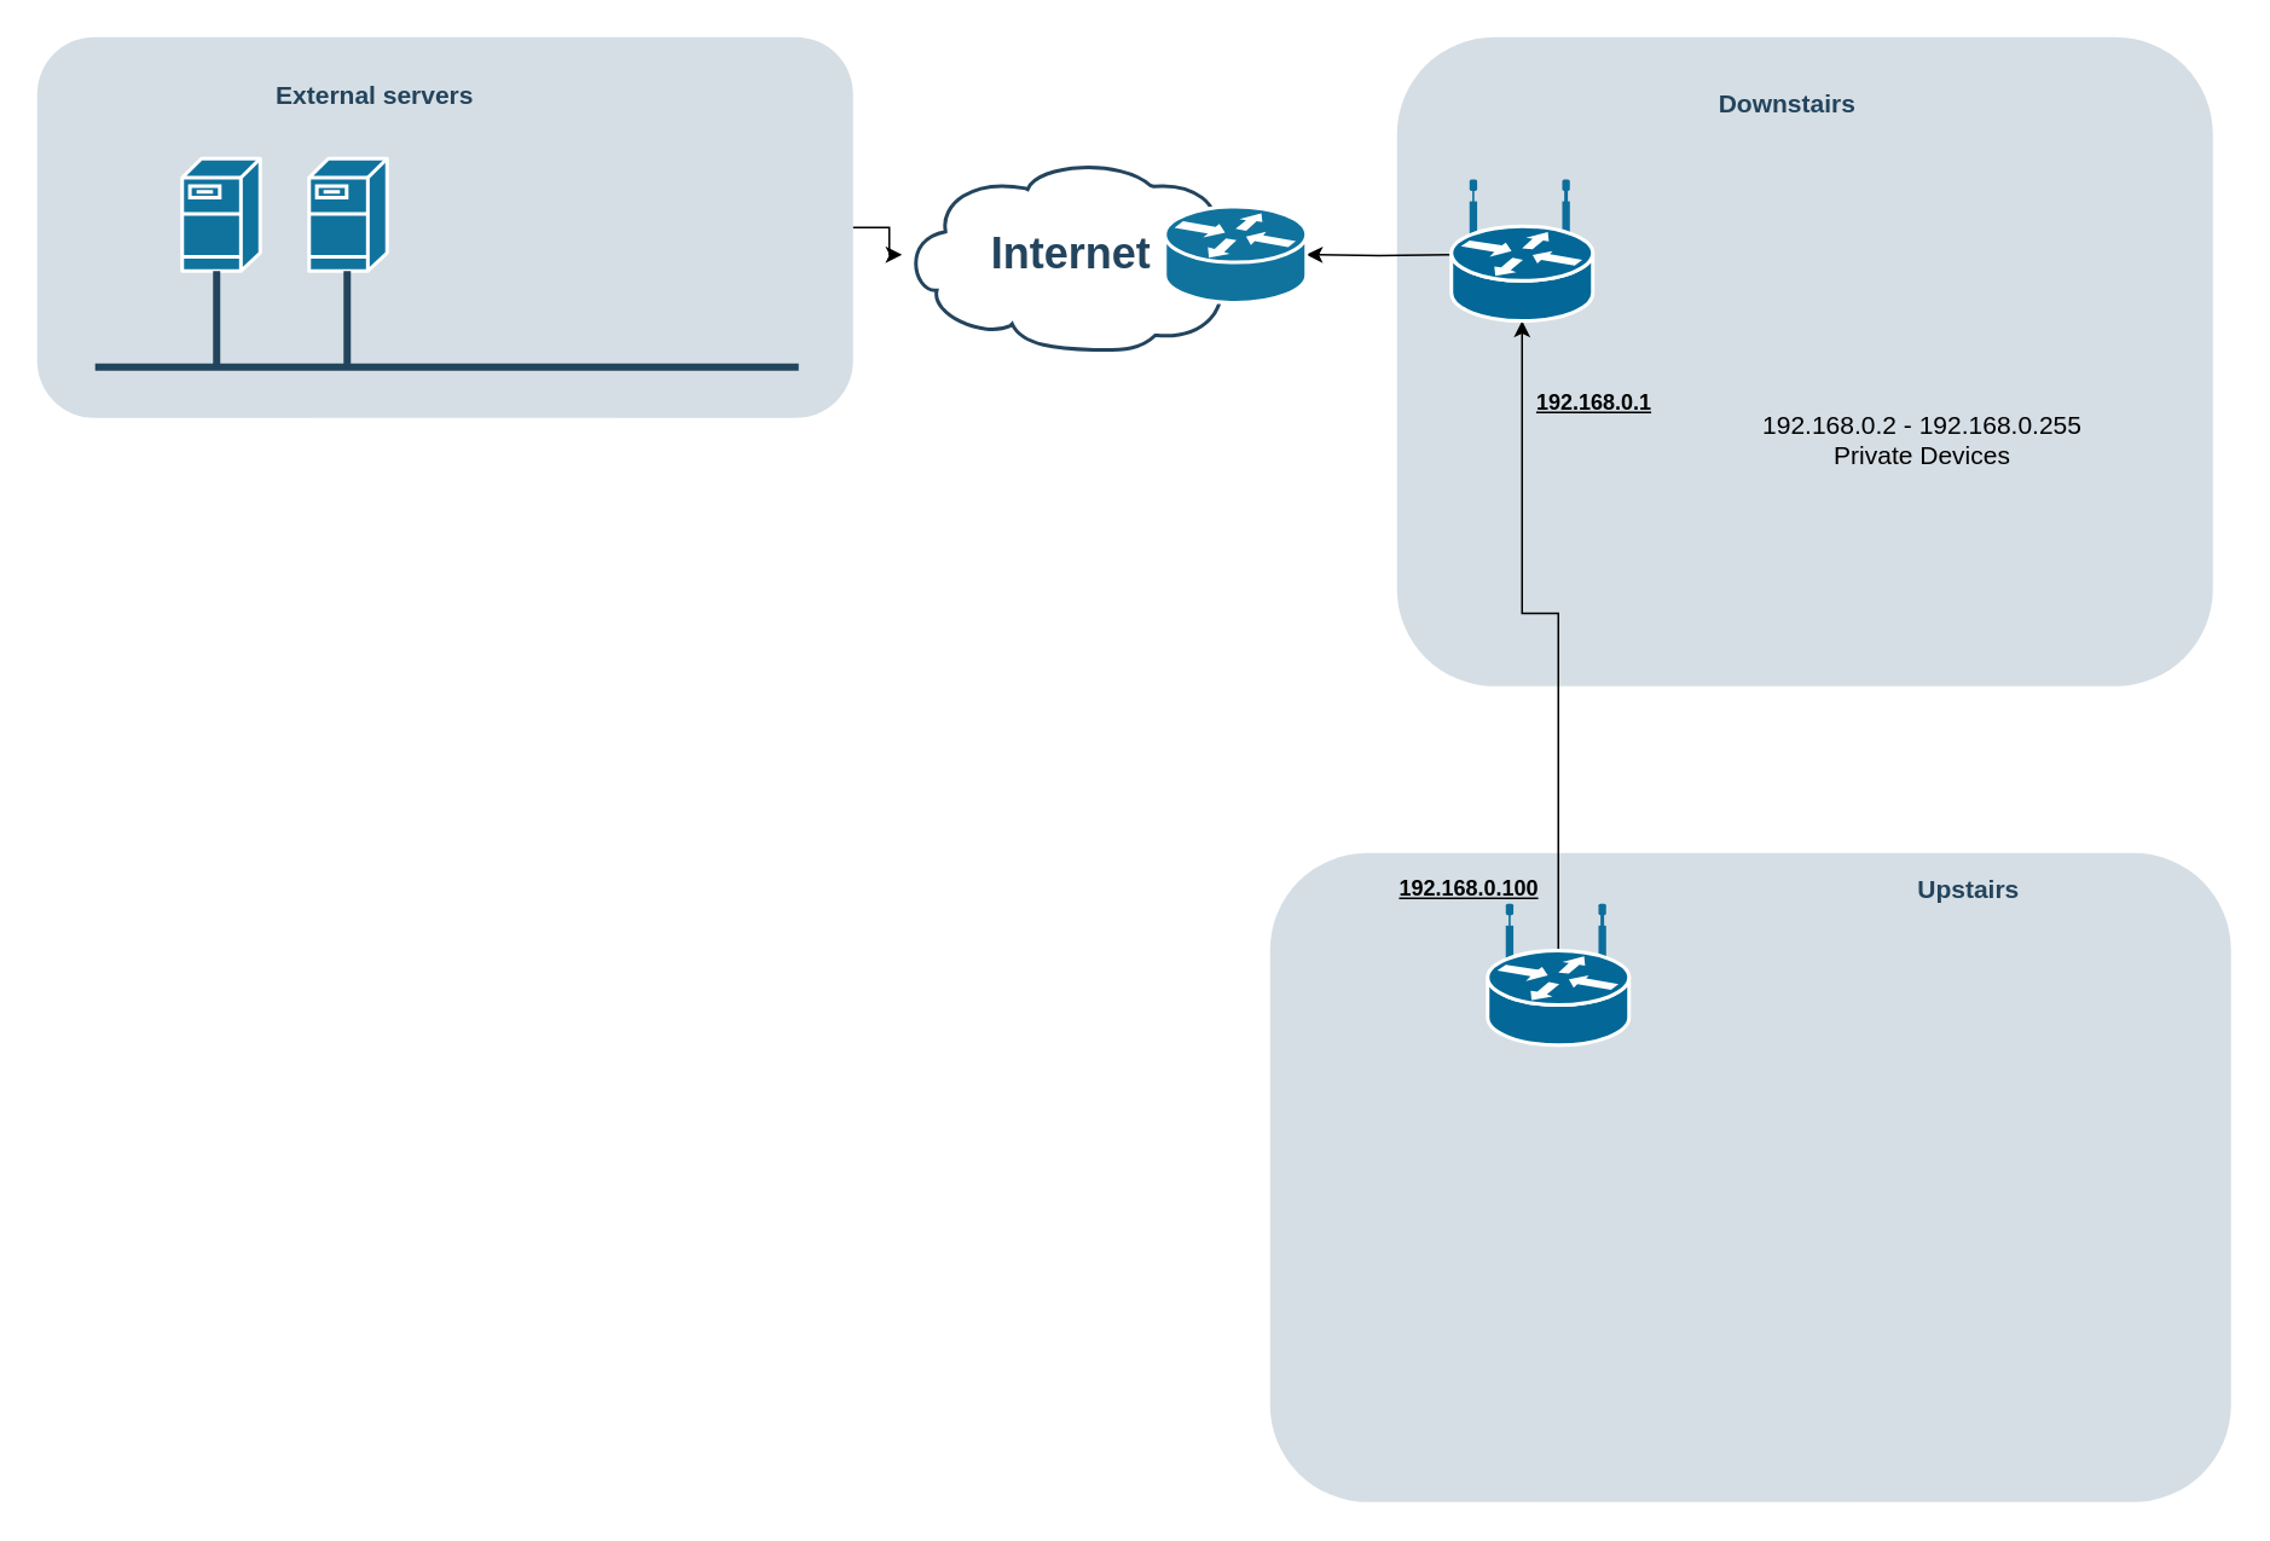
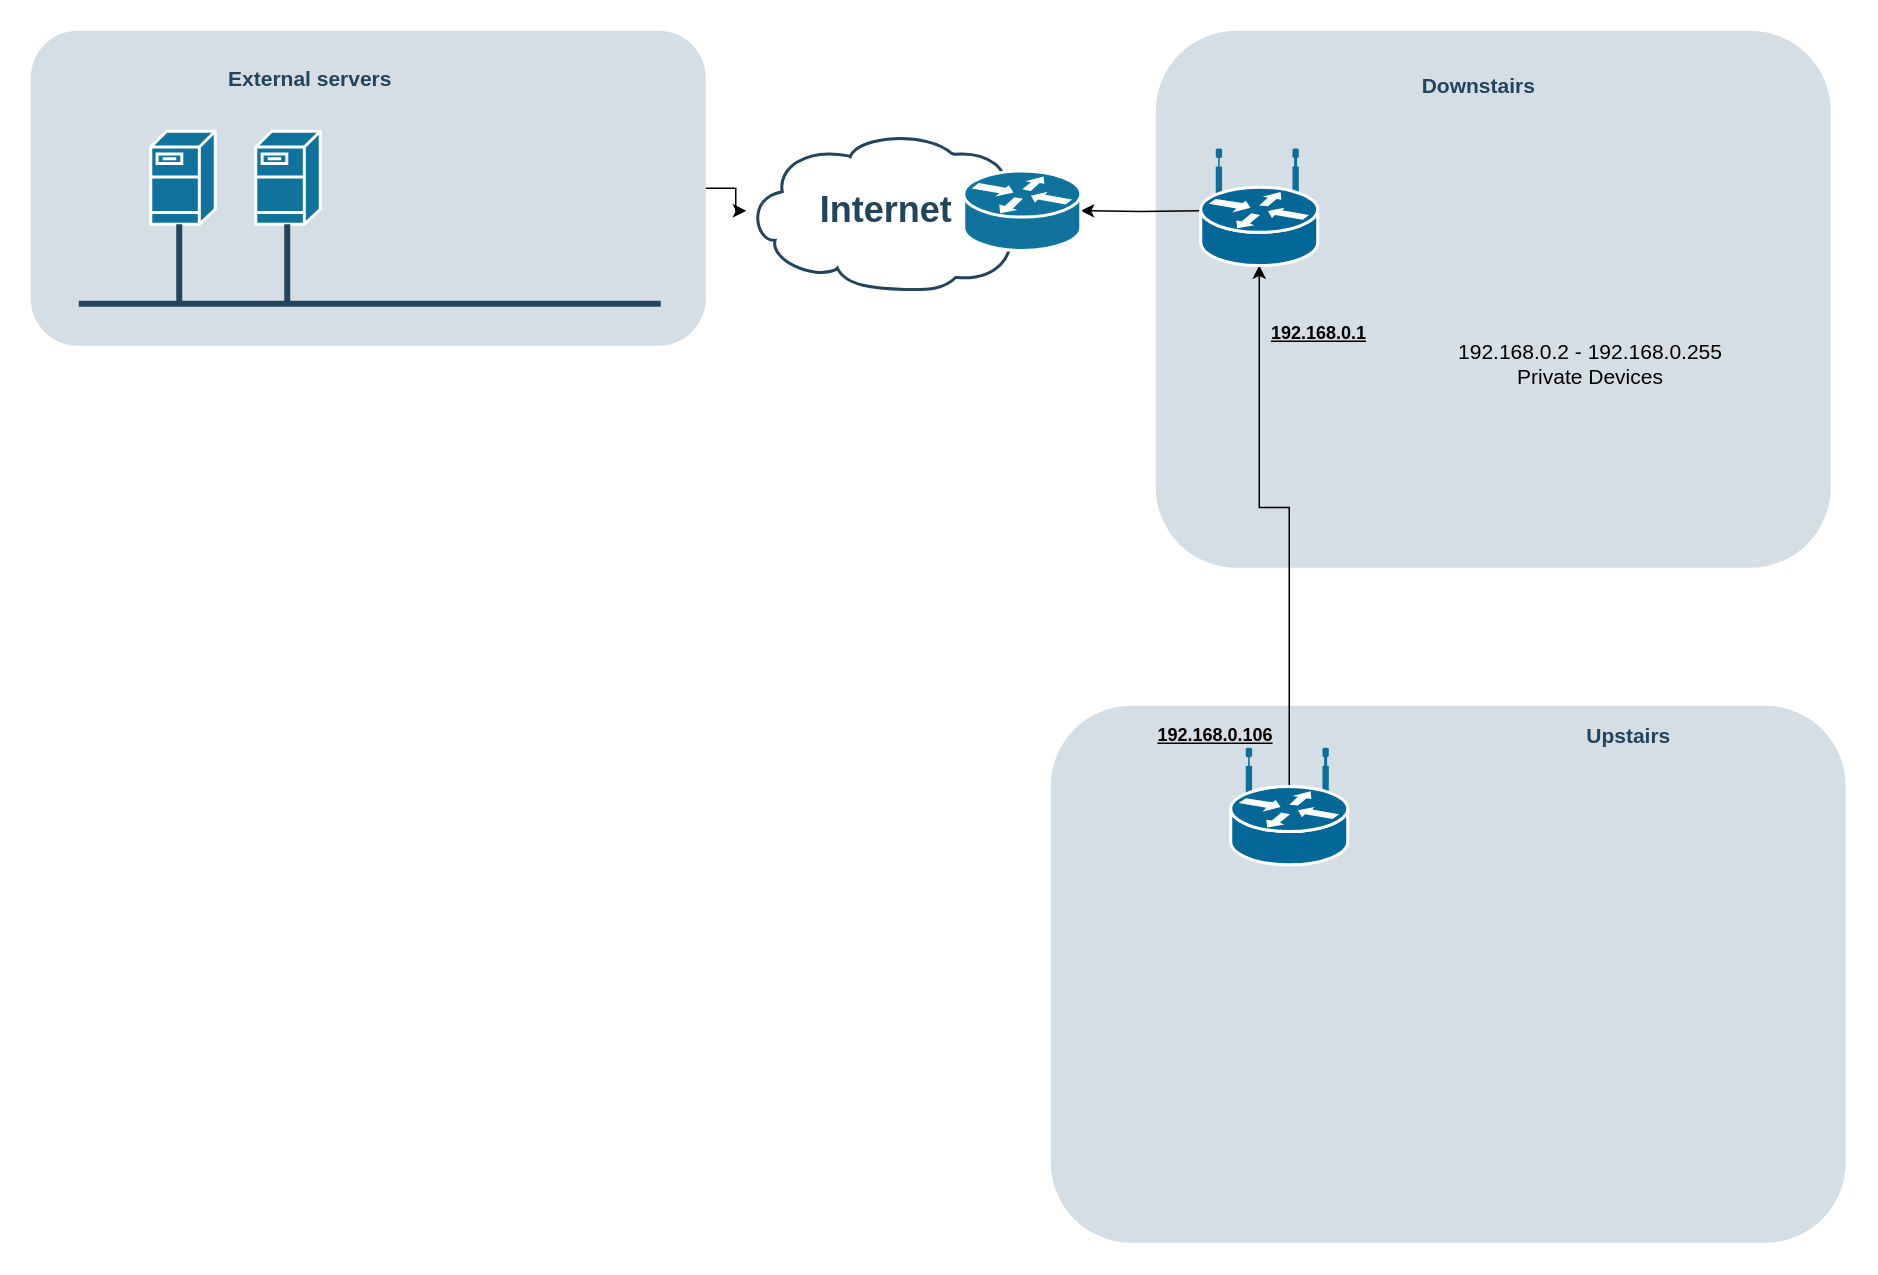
  <mxCell id="0" />
  <mxCell id="1" parent="0" />
  <mxCell id="2" value="" style="rounded=1;whiteSpace=wrap;html=1;strokeColor=none;fillColor=#BAC8D3;fontSize=24;fontColor=#23445D;align=center;opacity=60;" vertex="1" parent="1"><mxGeometry x="700" y="470" width="530" height="358" as="geometry" /></mxCell>
  <mxCell id="3" value="" style="rounded=1;whiteSpace=wrap;html=1;strokeColor=none;fillColor=#BAC8D3;fontSize=24;fontColor=#23445D;align=center;opacity=60;" vertex="1" parent="1"><mxGeometry x="770" y="20" width="450" height="358" as="geometry" /></mxCell>
  <mxCell id="4" value="" style="edgeStyle=orthogonalEdgeStyle;rounded=0;orthogonalLoop=1;jettySize=auto;html=1;" edge="1" parent="1" source="5" target="8"><mxGeometry relative="1" as="geometry" /></mxCell>
  <mxCell id="5" value="" style="rounded=1;whiteSpace=wrap;html=1;strokeColor=none;fillColor=#BAC8D3;fontSize=24;fontColor=#23445D;align=center;opacity=60;" parent="1" vertex="1"><mxGeometry x="20" y="20" width="450" height="210" as="geometry" /></mxCell>
  <mxCell id="6" value="" style="shape=mxgraph.cisco.servers.fileserver;html=1;dashed=0;fillColor=#10739E;strokeColor=#ffffff;strokeWidth=2;verticalLabelPosition=bottom;verticalAlign=top;fontFamily=Helvetica;fontSize=36;fontColor=#FFB366" parent="1" vertex="1"><mxGeometry x="100" y="87" width="43" height="62" as="geometry" /></mxCell>
  <mxCell id="7" value="" style="shape=mxgraph.cisco.servers.fileserver;html=1;dashed=0;fillColor=#10739E;strokeColor=#ffffff;strokeWidth=2;verticalLabelPosition=bottom;verticalAlign=top;fontFamily=Helvetica;fontSize=36;fontColor=#FFB366" parent="1" vertex="1"><mxGeometry x="170" y="87" width="43" height="62" as="geometry" /></mxCell>
  <mxCell id="8" value="Internet" style="shape=mxgraph.cisco.storage.cloud;html=1;dashed=0;strokeColor=#23445D;fillColor=#ffffff;strokeWidth=2;fontFamily=Helvetica;fontSize=24;fontColor=#23445D;align=center;fontStyle=1" parent="1" vertex="1"><mxGeometry x="497" y="87" width="186" height="106" as="geometry" /></mxCell>
  <mxCell id="9" value="" style="edgeStyle=orthogonalEdgeStyle;rounded=0;orthogonalLoop=1;jettySize=auto;html=1;" edge="1" parent="1" target="10"><mxGeometry relative="1" as="geometry"><mxPoint x="800" y="140" as="sourcePoint" /></mxGeometry></mxCell>
  <mxCell id="10" value="" style="shape=mxgraph.cisco.routers.router;html=1;dashed=0;fillColor=#10739E;strokeColor=#ffffff;strokeWidth=2;verticalLabelPosition=bottom;verticalAlign=top;fontFamily=Helvetica;fontSize=36;fontColor=#FFB366" vertex="1" parent="1"><mxGeometry x="642" y="113.5" width="78" height="53" as="geometry" /></mxCell>
  <mxCell id="11" value="" style="line;html=1;strokeColor=#23445D;" parent="1" vertex="1"><mxGeometry x="52" y="197" width="388" height="10" as="geometry" /></mxCell>
  <mxCell id="12" value="" style="edgeStyle=elbowEdgeStyle;elbow=horizontal;endArrow=none;html=1;strokeColor=#23445D;endFill=0;strokeWidth=4;rounded=1" parent="1" source="6" edge="1"><mxGeometry width="100" height="100" relative="1" as="geometry"><mxPoint x="119" y="160" as="sourcePoint" /><mxPoint x="119.278" y="202.083" as="targetPoint" /></mxGeometry></mxCell>
  <mxCell id="13" value="" style="edgeStyle=elbowEdgeStyle;elbow=horizontal;endArrow=none;html=1;strokeColor=#23445D;endFill=0;strokeWidth=4;rounded=1" parent="1" source="7" edge="1"><mxGeometry width="100" height="100" relative="1" as="geometry"><mxPoint x="191" y="160" as="sourcePoint" /><mxPoint x="191.278" y="202.083" as="targetPoint" /></mxGeometry></mxCell>
  <mxCell id="14" value="&lt;font color=&quot;#23445d&quot;&gt;External servers&lt;/font&gt;" style="rounded=1;whiteSpace=wrap;html=1;strokeColor=none;fillColor=none;fontSize=14;fontColor=#742B21;align=center;fontStyle=1" parent="1" vertex="1"><mxGeometry x="135" y="42" width="143" height="19" as="geometry" /></mxCell>
  <mxCell id="15" style="edgeStyle=orthogonalEdgeStyle;rounded=0;orthogonalLoop=1;jettySize=auto;html=1;exitX=0.5;exitY=0.32;exitDx=0;exitDy=0;exitPerimeter=0;" edge="1" parent="1" source="16" target="20"><mxGeometry relative="1" as="geometry" /></mxCell>
  <mxCell id="16" value="" style="shape=mxgraph.cisco.routers.wireless_router;html=1;pointerEvents=1;dashed=0;fillColor=#036897;strokeColor=#ffffff;strokeWidth=2;verticalLabelPosition=bottom;verticalAlign=top;align=center;outlineConnect=0;" vertex="1" parent="1"><mxGeometry x="820" y="499" width="78" height="77" as="geometry" /></mxCell>
  <mxCell id="17" value="&lt;div&gt;&lt;b&gt;&lt;u&gt;192.168.0.1&lt;/u&gt;&lt;/b&gt;&lt;/div&gt;" style="text;html=1;strokeColor=none;fillColor=none;align=center;verticalAlign=middle;whiteSpace=wrap;rounded=0;" vertex="1" parent="1"><mxGeometry x="833.5" y="211.5" width="90" height="20" as="geometry" /></mxCell>
  <mxCell id="18" value="&lt;font color=&quot;#23445d&quot;&gt;Upstairs&lt;br&gt;&lt;/font&gt;" style="rounded=1;whiteSpace=wrap;html=1;strokeColor=none;fillColor=none;fontSize=14;fontColor=#742B21;align=center;fontStyle=1" vertex="1" parent="1"><mxGeometry x="1013.5" y="480" width="143" height="19" as="geometry" /></mxCell>
  <mxCell id="19" value="&lt;font color=&quot;#23445d&quot;&gt;Downstairs&lt;br&gt;&lt;/font&gt;" style="rounded=1;whiteSpace=wrap;html=1;strokeColor=none;fillColor=none;fontSize=14;fontColor=#742B21;align=center;fontStyle=1" vertex="1" parent="1"><mxGeometry x="913.5" y="47" width="143" height="19" as="geometry" /></mxCell>
  <mxCell id="20" value="" style="shape=mxgraph.cisco.routers.wireless_router;html=1;pointerEvents=1;dashed=0;fillColor=#036897;strokeColor=#ffffff;strokeWidth=2;verticalLabelPosition=bottom;verticalAlign=top;align=center;outlineConnect=0;" vertex="1" parent="1"><mxGeometry x="800" y="99.5" width="78" height="77" as="geometry" /></mxCell>
- <mxCell id="21" value="&lt;div&gt;&lt;b&gt;&lt;u&gt;192.168.0.100&lt;/u&gt;&lt;/b&gt;&lt;/div&gt;" style="text;html=1;strokeColor=none;fillColor=none;align=center;verticalAlign=middle;whiteSpace=wrap;rounded=0;" vertex="1" parent="1"><mxGeometry x="760" y="480" width="100" height="20" as="geometry" /></mxCell>
+ <mxCell id="21" value="&lt;div&gt;&lt;b&gt;&lt;u&gt;192.168.0.106&lt;/u&gt;&lt;/b&gt;&lt;/div&gt;" style="text;html=1;strokeColor=none;fillColor=none;align=center;verticalAlign=middle;whiteSpace=wrap;rounded=0;" vertex="1" parent="1"><mxGeometry x="760" y="480" width="100" height="20" as="geometry" /></mxCell>
  <mxCell id="22" value="&lt;font style=&quot;font-size: 14px&quot;&gt;192.168.0.2 - 192.168.0.255 Private Devices&lt;br&gt;&lt;/font&gt;" style="text;html=1;strokeColor=none;fillColor=none;align=center;verticalAlign=middle;whiteSpace=wrap;rounded=0;" vertex="1" parent="1"><mxGeometry x="960" y="231.5" width="200" height="20" as="geometry" /></mxCell>
